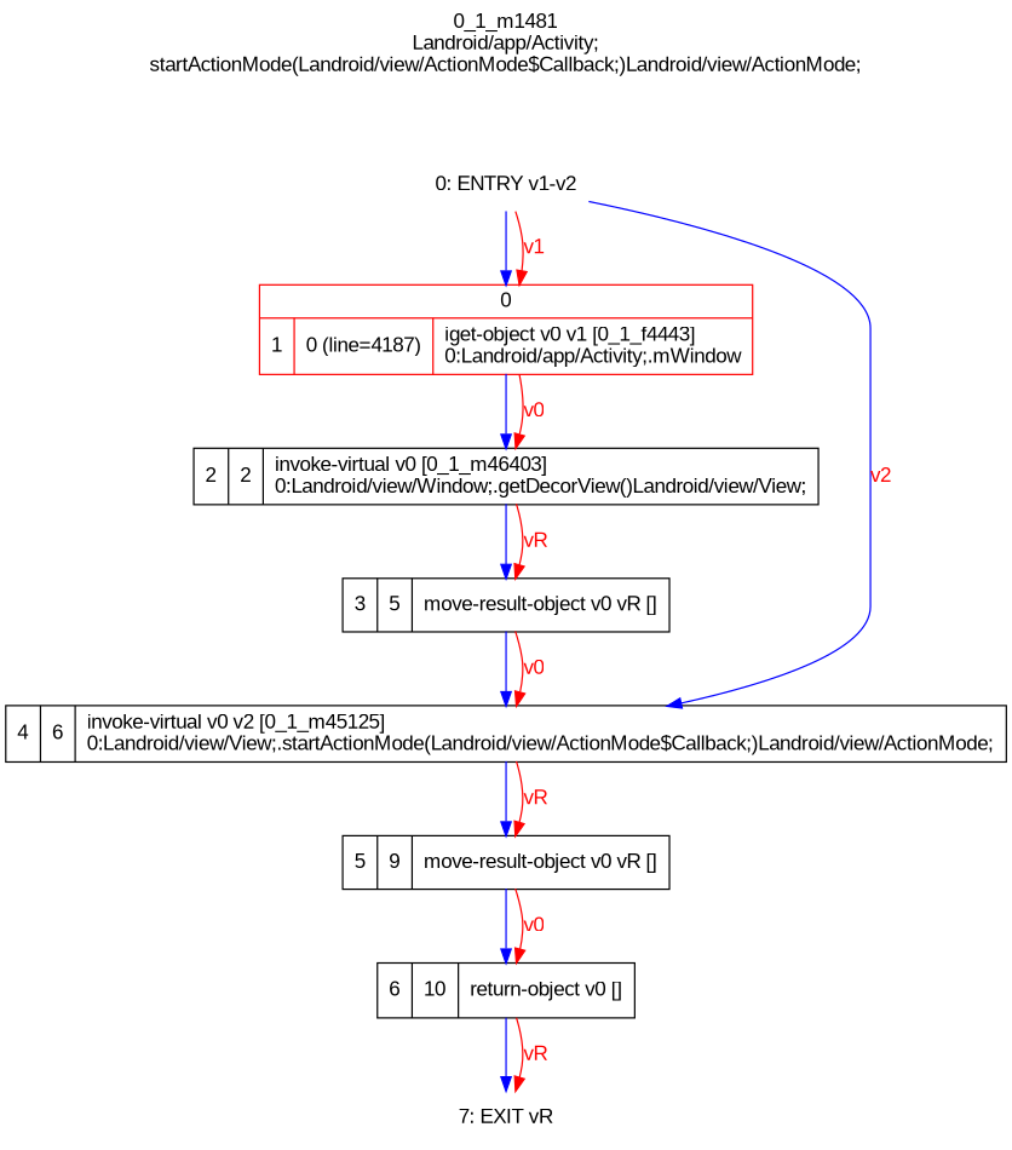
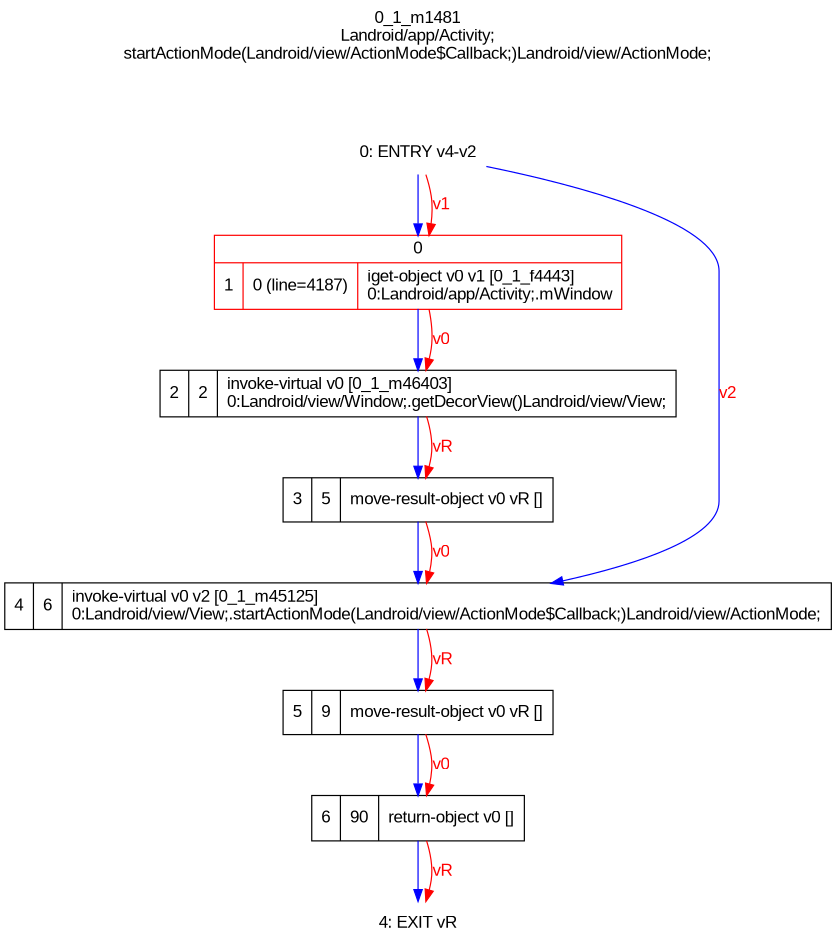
  digraph {
    fontname="Liberation Sans"
    label="0_1_m1481\nLandroid/app/Activity;\nstartActionMode(Landroid/view/ActionMode$Callback;)Landroid/view/ActionMode;"
    labelloc=t
    rankdir=UD
    node [fontname="Liberation Sans" shape=record]
    edge [color=blue fontcolor=red fontname="Liberation Sans"]
-   n1 [label="0: ENTRY v1-v2" shape=plaintext]
+   n1 [label="0: ENTRY v4-v2" shape=plaintext]
    n2 [color=red label="{0|{1|0 (line=4187)|iget-object v0 v1 [0_1_f4443]\l0:Landroid/app/Activity;.mWindow\l}}"]
    n3 [label="4|6|invoke-virtual v0 v2 [0_1_m45125]\l0:Landroid/view/View;.startActionMode(Landroid/view/ActionMode$Callback;)Landroid/view/ActionMode;\l"]
    n4 [label="2|2|invoke-virtual v0 [0_1_m46403]\l0:Landroid/view/Window;.getDecorView()Landroid/view/View;\l"]
    n5 [label="5|9|move-result-object v0 vR []\l"]
    n6 [label="3|5|move-result-object v0 vR []\l"]
-   n7 [label="6|10|return-object v0 []\l"]
-   n8 [label="7: EXIT vR" shape=plaintext]
+   n7 [label="6|90|return-object v0 []\l"]
+   n8 [label="4: EXIT vR" shape=plaintext]
    n1 -> n2 [fontcolor=blue weight=100]
    n1 -> n2 [color=red label=v1]
    n1 -> n3 [label=v2]
    n2 -> n4 [fontcolor=blue weight=100]
    n2 -> n4 [color=red label=v0]
    n3 -> n5 [fontcolor=blue weight=100]
    n3 -> n5 [color=red label=vR]
    n4 -> n6 [fontcolor=blue weight=100]
    n4 -> n6 [color=red label=vR]
    n5 -> n7 [fontcolor=blue weight=100]
    n5 -> n7 [color=red label=v0]
    n6 -> n3 [fontcolor=blue weight=100]
    n6 -> n3 [color=red label=v0]
    n7 -> n8 [fontcolor=blue weight=100]
    n7 -> n8 [color=red label=vR]
  }
